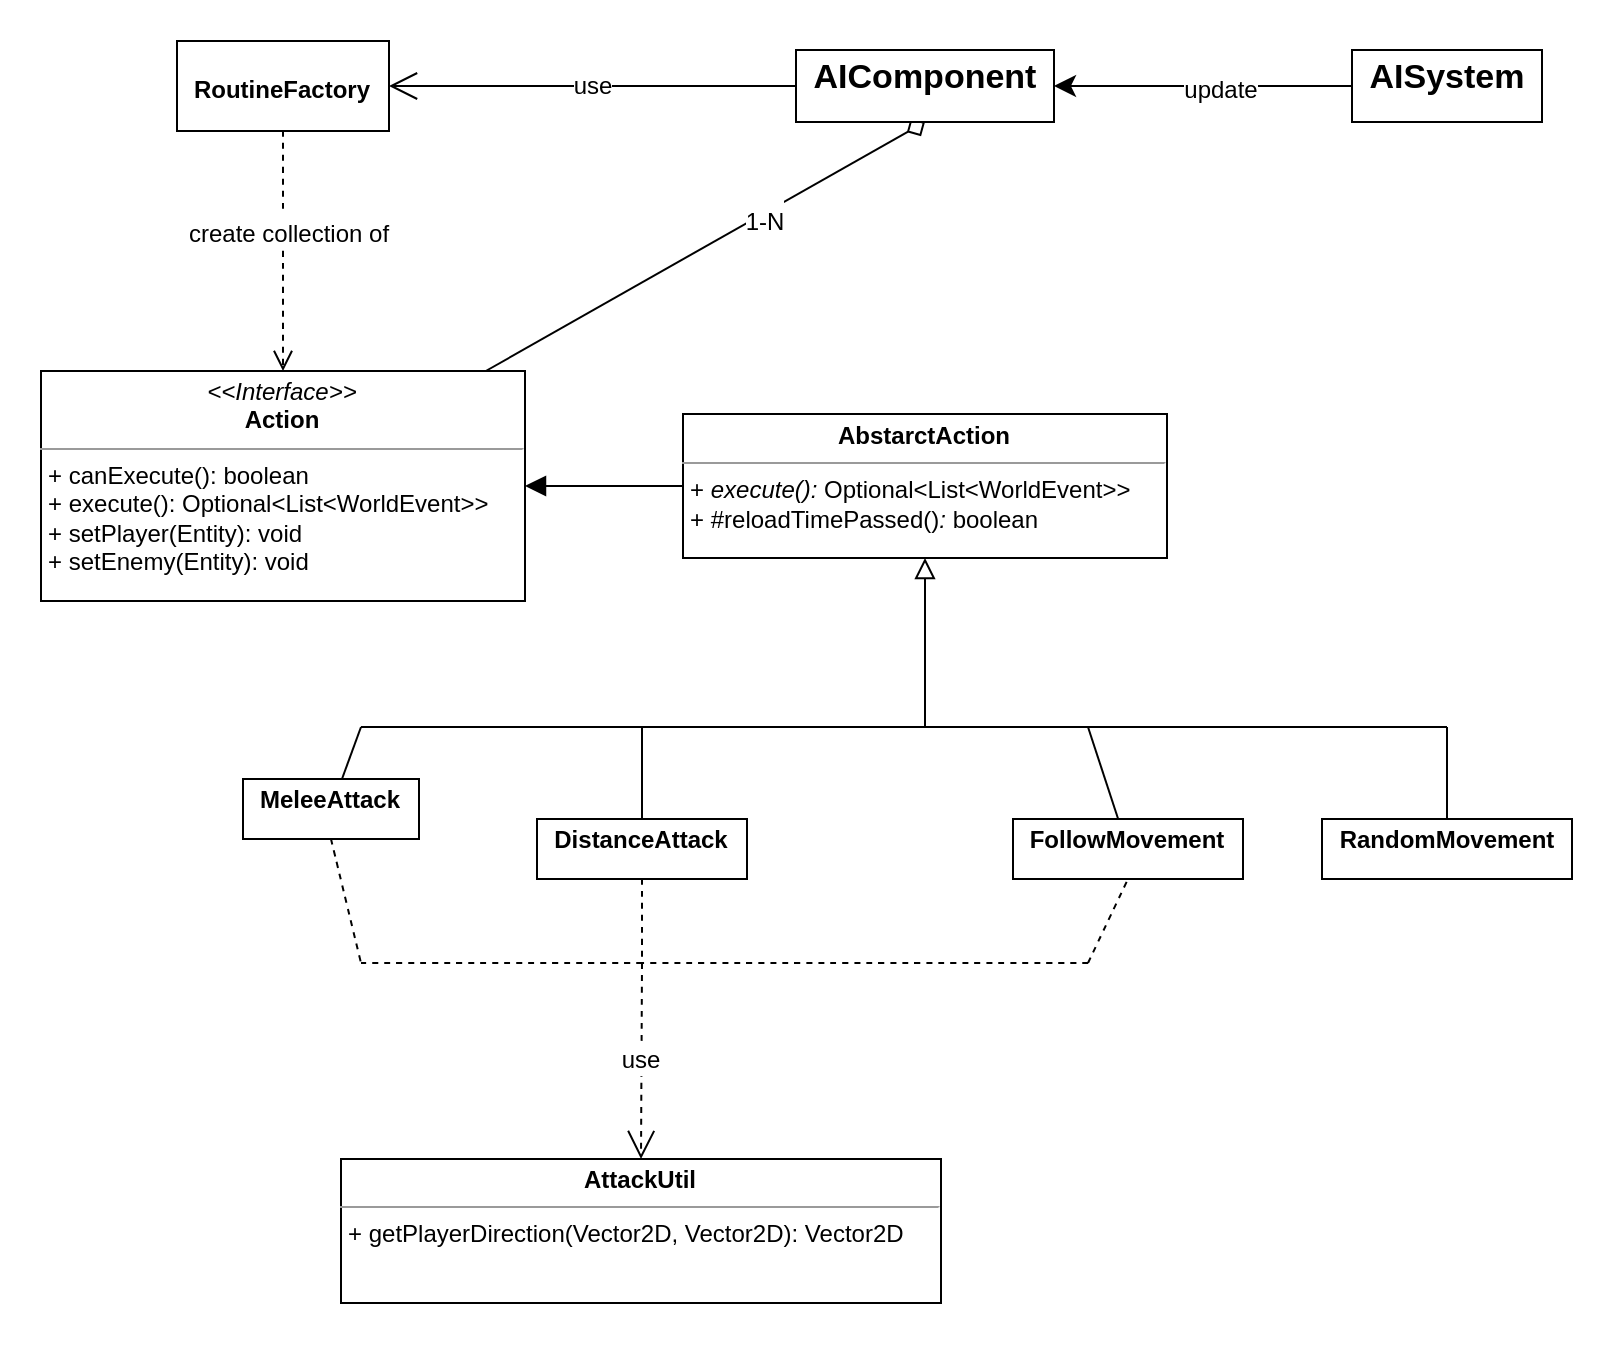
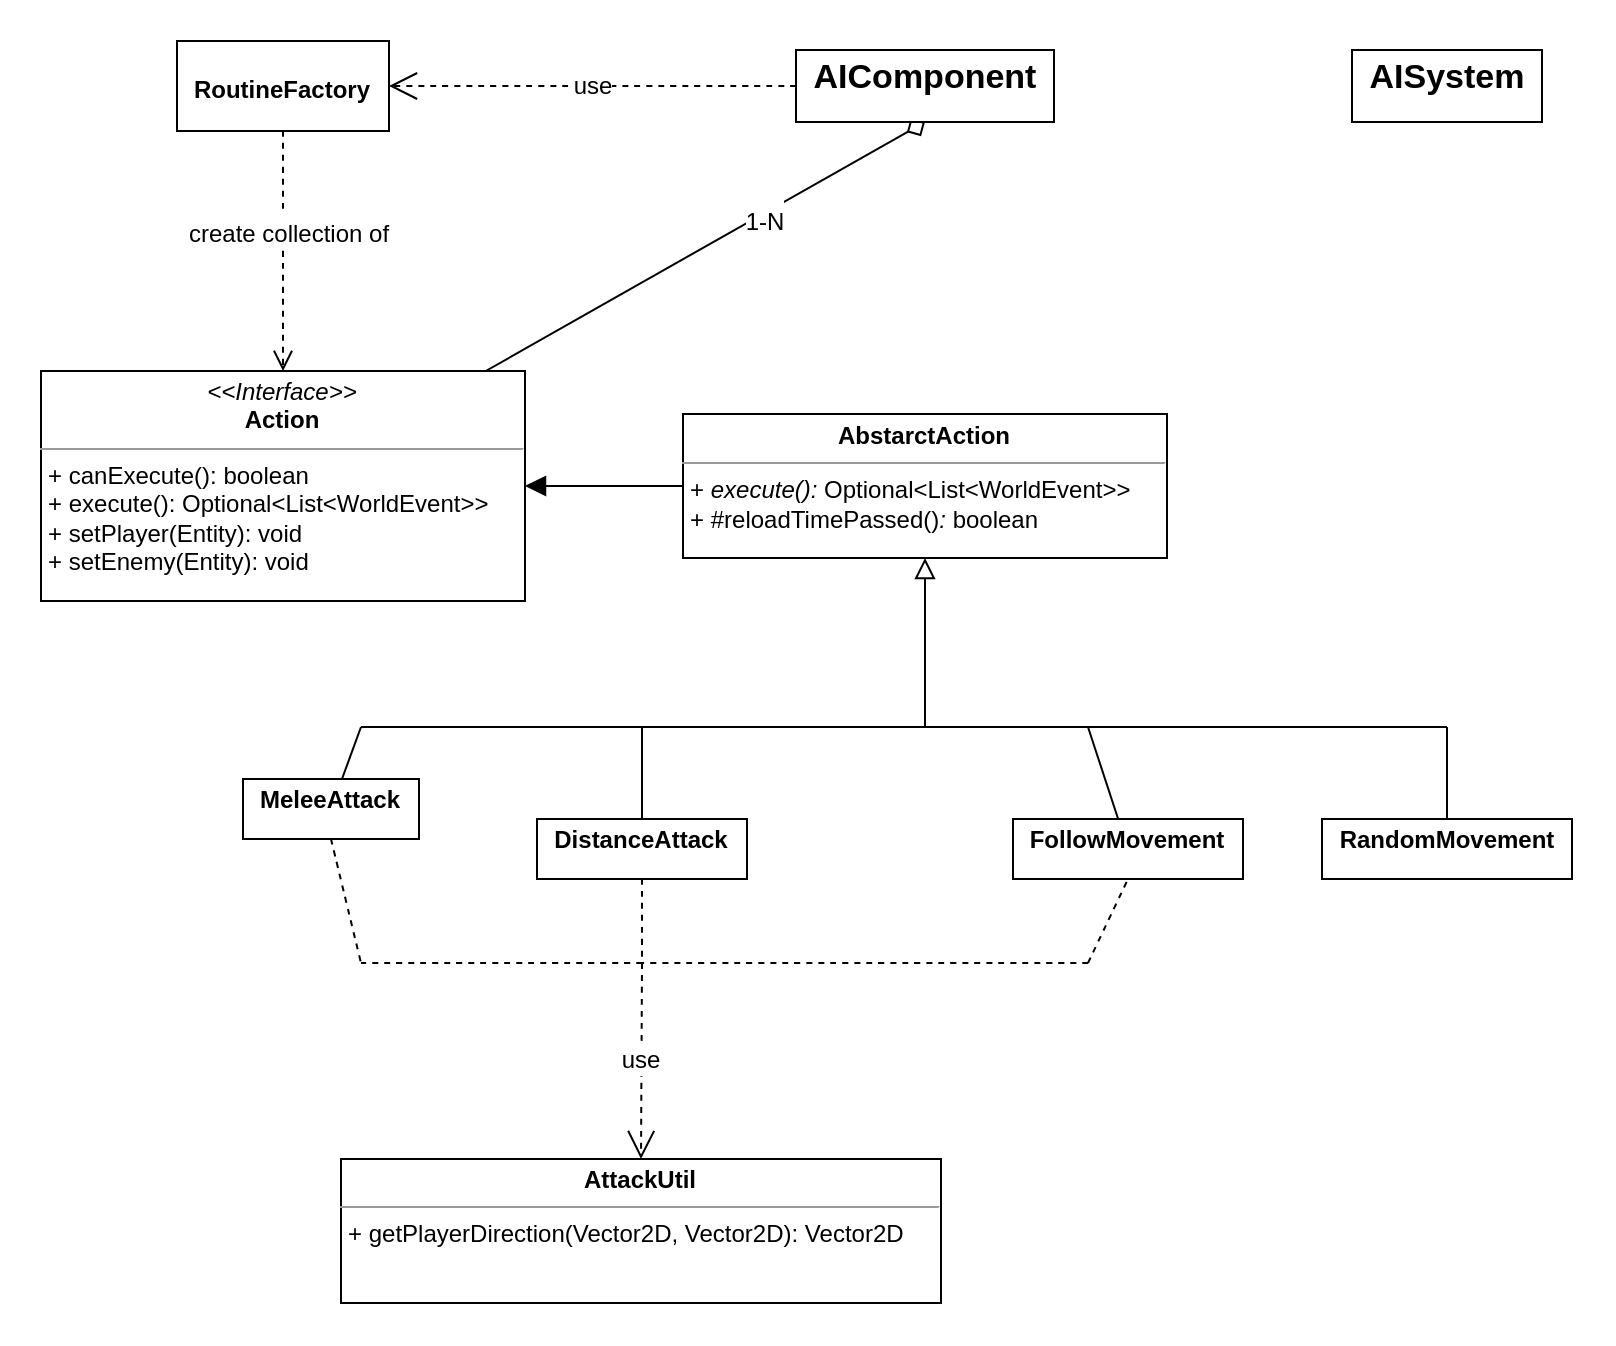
  <mxCell id="0" />
  <mxCell id="1" parent="0" />
  <mxCell id="2" style="edgeStyle=none;rounded=0;orthogonalLoop=1;jettySize=auto;html=1;entryX=0.5;entryY=1;entryDx=0;entryDy=0;fontSize=12;startSize=8;endSize=8;endArrow=diamond;endFill=0;strokeColor=default;" parent="1" source="4" target="38" edge="1"><mxGeometry relative="1" as="geometry"><Array as="points" /></mxGeometry></mxCell>
  <mxCell id="3" value="&lt;font style=&quot;font-size: 12px;&quot;&gt;1-N&lt;/font&gt;" style="edgeLabel;html=1;align=center;verticalAlign=middle;resizable=0;points=[];fontSize=16;" parent="2" vertex="1" connectable="0"><mxGeometry x="0.259" y="-2" relative="1" as="geometry"><mxPoint as="offset" /></mxGeometry></mxCell>
  <mxCell id="4" value="&lt;p style=&quot;margin:0px;margin-top:4px;text-align:center;&quot;&gt;&lt;i&gt;&amp;lt;&amp;lt;Interface&amp;gt;&amp;gt;&lt;/i&gt;&lt;br&gt;&lt;b&gt;Action&lt;/b&gt;&lt;/p&gt;&lt;hr size=&quot;1&quot;&gt;&lt;p style=&quot;margin:0px;margin-left:4px;&quot;&gt;+ canExecute(): boolean&lt;br&gt;+ execute():&amp;nbsp;Optional&amp;lt;List&amp;lt;WorldEvent&amp;gt;&amp;gt;&lt;br&gt;&lt;/p&gt;&lt;p style=&quot;margin:0px;margin-left:4px;&quot;&gt;+ setPlayer(Entity): void&lt;/p&gt;&lt;p style=&quot;margin:0px;margin-left:4px;&quot;&gt;+ setEnemy(Entity): void&lt;/p&gt;" style="verticalAlign=top;align=left;overflow=fill;fontSize=12;fontFamily=Helvetica;html=1;whiteSpace=wrap;rounded=0;" parent="1" vertex="1"><mxGeometry x="20" y="185" width="242" height="115" as="geometry" /></mxCell>
  <mxCell id="5" style="edgeStyle=none;curved=1;rounded=0;orthogonalLoop=1;jettySize=auto;html=1;fontSize=12;startSize=8;endSize=8;entryX=1;entryY=0.5;entryDx=0;entryDy=0;endArrow=block;endFill=1;" parent="1" source="6" target="4" edge="1"><mxGeometry relative="1" as="geometry"><mxPoint x="273" y="245" as="targetPoint" /></mxGeometry></mxCell>
  <mxCell id="6" value="&lt;p style=&quot;margin:0px;margin-top:4px;text-align:center;&quot;&gt;&lt;b&gt;AbstarctAction&lt;/b&gt;&lt;/p&gt;&lt;hr size=&quot;1&quot;&gt;&lt;p style=&quot;margin:0px;margin-left:4px;&quot;&gt;+&lt;i&gt; execute():&amp;nbsp;&lt;/i&gt;Optional&amp;lt;List&amp;lt;WorldEvent&amp;gt;&amp;gt;&lt;br&gt;&lt;/p&gt;&lt;p style=&quot;margin:0px;margin-left:4px;&quot;&gt;+&lt;i&gt;&amp;nbsp;&lt;/i&gt;#reloadTimePassed()&lt;i&gt;: &lt;/i&gt;boolean&lt;/p&gt;" style="verticalAlign=top;align=left;overflow=fill;fontSize=12;fontFamily=Helvetica;html=1;whiteSpace=wrap;" parent="1" vertex="1"><mxGeometry x="341" y="206.5" width="242" height="72" as="geometry" /></mxCell>
  <mxCell id="7" style="edgeStyle=none;curved=1;rounded=0;orthogonalLoop=1;jettySize=auto;html=1;entryX=0.7;entryY=1.05;entryDx=0;entryDy=0;entryPerimeter=0;fontSize=12;startSize=8;endSize=8;endArrow=none;endFill=0;" parent="1" source="8" target="16" edge="1"><mxGeometry relative="1" as="geometry" /></mxCell>
  <mxCell id="8" value="&lt;p style=&quot;margin:0px;margin-top:4px;text-align:center;&quot;&gt;&lt;b&gt;MeleeAttack&lt;/b&gt;&lt;/p&gt;" style="verticalAlign=top;align=left;overflow=fill;fontSize=12;fontFamily=Helvetica;html=1;whiteSpace=wrap;" parent="1" vertex="1"><mxGeometry x="121" y="389" width="88" height="30" as="geometry" /></mxCell>
  <mxCell id="9" style="edgeStyle=none;curved=1;rounded=0;orthogonalLoop=1;jettySize=auto;html=1;entryX=0.65;entryY=0.95;entryDx=0;entryDy=0;entryPerimeter=0;fontSize=12;startSize=8;endSize=8;endArrow=none;endFill=0;" parent="1" source="10" target="21" edge="1"><mxGeometry relative="1" as="geometry" /></mxCell>
  <mxCell id="10" value="&lt;p style=&quot;margin:0px;margin-top:4px;text-align:center;&quot;&gt;&lt;b&gt;RandomMovement&lt;/b&gt;&lt;/p&gt;" style="verticalAlign=top;align=left;overflow=fill;fontSize=12;fontFamily=Helvetica;html=1;whiteSpace=wrap;" parent="1" vertex="1"><mxGeometry x="660.5" y="409" width="125" height="30" as="geometry" /></mxCell>
  <mxCell id="11" style="edgeStyle=none;curved=1;rounded=0;orthogonalLoop=1;jettySize=auto;html=1;entryX=0.8;entryY=0.6;entryDx=0;entryDy=0;entryPerimeter=0;fontSize=12;startSize=8;endSize=8;endArrow=none;endFill=0;" parent="1" source="12" target="18" edge="1"><mxGeometry relative="1" as="geometry" /></mxCell>
  <mxCell id="12" value="&lt;p style=&quot;margin:0px;margin-top:4px;text-align:center;&quot;&gt;&lt;b&gt;DistanceAttack&lt;/b&gt;&lt;/p&gt;" style="verticalAlign=top;align=left;overflow=fill;fontSize=12;fontFamily=Helvetica;html=1;whiteSpace=wrap;" parent="1" vertex="1"><mxGeometry x="268" y="409" width="105" height="30" as="geometry" /></mxCell>
  <mxCell id="13" style="edgeStyle=none;curved=1;rounded=0;orthogonalLoop=1;jettySize=auto;html=1;fontSize=12;startSize=8;endSize=8;endArrow=none;endFill=0;entryX=0.775;entryY=0.75;entryDx=0;entryDy=0;entryPerimeter=0;" parent="1" source="14" edge="1" target="20"><mxGeometry relative="1" as="geometry"><mxPoint x="643" y="363" as="targetPoint" /></mxGeometry></mxCell>
  <mxCell id="14" value="&lt;p style=&quot;margin:0px;margin-top:4px;text-align:center;&quot;&gt;&lt;b&gt;FollowMovement&lt;/b&gt;&lt;/p&gt;" style="verticalAlign=top;align=left;overflow=fill;fontSize=12;fontFamily=Helvetica;html=1;whiteSpace=wrap;" parent="1" vertex="1"><mxGeometry x="506" y="409" width="115" height="30" as="geometry" /></mxCell>
  <mxCell id="15" style="edgeStyle=none;curved=1;rounded=0;orthogonalLoop=1;jettySize=auto;html=1;fontSize=12;startSize=8;endSize=8;endArrow=none;endFill=0;" parent="1" source="16" target="18" edge="1"><mxGeometry relative="1" as="geometry" /></mxCell>
  <mxCell id="16" value="" style="shape=waypoint;sketch=0;size=6;pointerEvents=1;points=[];fillColor=none;resizable=0;rotatable=0;perimeter=centerPerimeter;snapToPoint=1;fontSize=16;strokeColor=none;" parent="1" vertex="1"><mxGeometry x="170" y="353" width="20" height="20" as="geometry" /></mxCell>
  <mxCell id="17" style="edgeStyle=none;curved=1;rounded=0;orthogonalLoop=1;jettySize=auto;html=1;entryX=0.3;entryY=0.5;entryDx=0;entryDy=0;entryPerimeter=0;fontSize=12;startSize=8;endSize=8;endArrow=none;endFill=0;" parent="1" source="18" target="23" edge="1"><mxGeometry relative="1" as="geometry" /></mxCell>
  <mxCell id="18" value="" style="shape=waypoint;sketch=0;size=6;pointerEvents=1;points=[];fillColor=none;resizable=0;rotatable=0;perimeter=centerPerimeter;snapToPoint=1;fontSize=16;strokeColor=none;" parent="1" vertex="1"><mxGeometry x="310.5" y="353" width="20" height="20" as="geometry" /></mxCell>
  <mxCell id="19" style="edgeStyle=none;curved=1;rounded=0;orthogonalLoop=1;jettySize=auto;html=1;fontSize=12;startSize=8;endSize=8;endArrow=none;endFill=0;" parent="1" source="20" target="21" edge="1"><mxGeometry relative="1" as="geometry" /></mxCell>
  <mxCell id="20" value="" style="shape=waypoint;sketch=0;size=6;pointerEvents=1;points=[];fillColor=none;resizable=0;rotatable=0;perimeter=centerPerimeter;snapToPoint=1;fontSize=16;strokeColor=none;" parent="1" vertex="1"><mxGeometry x="533.5" y="353" width="20" height="20" as="geometry" /></mxCell>
  <mxCell id="21" value="" style="shape=waypoint;sketch=0;size=6;pointerEvents=1;points=[];fillColor=none;resizable=0;rotatable=0;perimeter=centerPerimeter;snapToPoint=1;fontSize=16;strokeColor=none;" parent="1" vertex="1"><mxGeometry x="713" y="353" width="20" height="20" as="geometry" /></mxCell>
  <mxCell id="22" style="edgeStyle=none;curved=1;rounded=0;orthogonalLoop=1;jettySize=auto;html=1;fontSize=12;startSize=8;endSize=8;entryX=0.5;entryY=1;entryDx=0;entryDy=0;endArrow=block;endFill=0;" parent="1" source="23" target="6" edge="1"><mxGeometry relative="1" as="geometry"><mxPoint x="480" y="305" as="targetPoint" /></mxGeometry></mxCell>
  <mxCell id="23" value="" style="shape=waypoint;sketch=0;size=6;pointerEvents=1;points=[];fillColor=none;resizable=0;rotatable=0;perimeter=centerPerimeter;snapToPoint=1;fontSize=16;strokeColor=none;" parent="1" vertex="1"><mxGeometry x="452" y="353" width="20" height="20" as="geometry" /></mxCell>
  <mxCell id="24" style="edgeStyle=none;curved=1;rounded=0;orthogonalLoop=1;jettySize=auto;html=1;fontSize=12;startSize=8;endSize=8;endArrow=none;endFill=0;" parent="1" target="23" edge="1"><mxGeometry relative="1" as="geometry"><mxPoint x="643" y="363" as="sourcePoint" /><mxPoint x="538" y="377" as="targetPoint" /></mxGeometry></mxCell>
  <mxCell id="25" value="&lt;p style=&quot;margin:0px;margin-top:4px;text-align:center;&quot;&gt;&lt;b&gt;AttackUtil&lt;/b&gt;&lt;/p&gt;&lt;hr size=&quot;1&quot;&gt;&lt;p style=&quot;margin:0px;margin-left:4px;&quot;&gt;+ getPlayerDirection(Vector2D, Vector2D):&amp;nbsp;Vector2D&lt;/p&gt;&lt;p style=&quot;margin:0px;margin-left:4px;&quot;&gt;&lt;br&gt;&lt;/p&gt;" style="verticalAlign=top;align=left;overflow=fill;fontSize=12;fontFamily=Helvetica;html=1;whiteSpace=wrap;" parent="1" vertex="1"><mxGeometry x="170" y="579" width="300" height="72" as="geometry" /></mxCell>
  <mxCell id="26" value="use" style="endArrow=open;endSize=12;dashed=1;html=1;rounded=0;fontSize=12;curved=1;entryX=0.5;entryY=0;entryDx=0;entryDy=0;exitX=0.275;exitY=0.8;exitDx=0;exitDy=0;exitPerimeter=0;" parent="1" source="28" target="25" edge="1"><mxGeometry width="160" relative="1" as="geometry"><mxPoint x="375" y="558" as="sourcePoint" /><mxPoint x="322" y="603" as="targetPoint" /></mxGeometry></mxCell>
  <mxCell id="27" value="" style="shape=waypoint;sketch=0;size=6;pointerEvents=1;points=[];fillColor=none;resizable=0;rotatable=0;perimeter=centerPerimeter;snapToPoint=1;fontSize=16;strokeColor=none;" parent="1" vertex="1"><mxGeometry x="170" y="471" width="20" height="20" as="geometry" /></mxCell>
  <mxCell id="28" value="" style="shape=waypoint;sketch=0;size=6;pointerEvents=1;points=[];fillColor=none;resizable=0;rotatable=0;perimeter=centerPerimeter;snapToPoint=1;fontSize=16;strokeColor=none;" parent="1" vertex="1"><mxGeometry x="310.5" y="471" width="20" height="20" as="geometry" /></mxCell>
  <mxCell id="29" value="" style="shape=waypoint;sketch=0;size=6;pointerEvents=1;points=[];fillColor=none;resizable=0;rotatable=0;perimeter=centerPerimeter;snapToPoint=1;fontSize=16;strokeColor=none;" parent="1" vertex="1"><mxGeometry x="533.5" y="471" width="20" height="20" as="geometry" /></mxCell>
  <mxCell id="30" value="" style="endArrow=none;dashed=1;html=1;rounded=0;fontSize=12;startSize=8;endSize=8;curved=1;entryX=0.5;entryY=1;entryDx=0;entryDy=0;exitX=0.275;exitY=0.4;exitDx=0;exitDy=0;exitPerimeter=0;" parent="1" source="29" target="14" edge="1"><mxGeometry width="50" height="50" relative="1" as="geometry"><mxPoint x="551" y="602" as="sourcePoint" /><mxPoint x="601" y="552" as="targetPoint" /></mxGeometry></mxCell>
  <mxCell id="31" value="" style="endArrow=none;dashed=1;html=1;rounded=0;fontSize=12;startSize=8;endSize=8;curved=1;entryX=0.7;entryY=0.55;entryDx=0;entryDy=0;exitX=0.375;exitY=0.75;exitDx=0;exitDy=0;exitPerimeter=0;entryPerimeter=0;" parent="1" source="29" target="28" edge="1"><mxGeometry width="50" height="50" relative="1" as="geometry"><mxPoint x="653" y="582" as="sourcePoint" /><mxPoint x="653" y="476" as="targetPoint" /></mxGeometry></mxCell>
  <mxCell id="32" value="" style="endArrow=none;dashed=1;html=1;rounded=0;fontSize=12;startSize=8;endSize=8;curved=1;exitX=0.275;exitY=0.6;exitDx=0;exitDy=0;exitPerimeter=0;entryX=0.7;entryY=0.7;entryDx=0;entryDy=0;entryPerimeter=0;" parent="1" source="28" target="27" edge="1"><mxGeometry width="50" height="50" relative="1" as="geometry"><mxPoint x="403" y="582" as="sourcePoint" /><mxPoint x="295" y="582" as="targetPoint" /></mxGeometry></mxCell>
  <mxCell id="33" value="" style="endArrow=none;dashed=1;html=1;rounded=0;fontSize=12;startSize=8;endSize=8;curved=1;exitX=0.5;exitY=1;exitDx=0;exitDy=0;entryX=0.75;entryY=0.55;entryDx=0;entryDy=0;entryPerimeter=0;" parent="1" source="8" target="27" edge="1"><mxGeometry width="50" height="50" relative="1" as="geometry"><mxPoint x="295" y="624" as="sourcePoint" /><mxPoint x="183" y="615" as="targetPoint" /></mxGeometry></mxCell>
  <mxCell id="34" value="" style="endArrow=none;dashed=1;html=1;rounded=0;fontSize=12;startSize=8;endSize=8;curved=1;exitX=0.5;exitY=1;exitDx=0;exitDy=0;entryX=1;entryY=0.05;entryDx=0;entryDy=0;entryPerimeter=0;" parent="1" source="12" target="28" edge="1"><mxGeometry width="50" height="50" relative="1" as="geometry"><mxPoint x="350" y="438" as="sourcePoint" /><mxPoint x="400" y="388" as="targetPoint" /></mxGeometry></mxCell>
  <mxCell id="35" style="edgeStyle=none;curved=1;rounded=0;orthogonalLoop=1;jettySize=auto;html=1;entryX=0.5;entryY=0;entryDx=0;entryDy=0;fontSize=12;startSize=8;endSize=8;dashed=1;endArrow=open;endFill=0;" parent="1" source="37" target="4" edge="1"><mxGeometry relative="1" as="geometry"><Array as="points"><mxPoint x="141" y="104" /></Array></mxGeometry></mxCell>
  <mxCell id="36" value="&lt;font style=&quot;font-size: 12px;&quot;&gt;create collection of&lt;/font&gt;" style="edgeLabel;html=1;align=center;verticalAlign=middle;resizable=0;points=[];fontSize=16;" parent="35" vertex="1" connectable="0"><mxGeometry x="-0.178" y="2" relative="1" as="geometry"><mxPoint as="offset" /></mxGeometry></mxCell>
  <mxCell id="37" value="&lt;p style=&quot;margin:0px;margin-top:4px;text-align:center;&quot;&gt;&lt;br&gt;&lt;b&gt;RoutineFactory&lt;/b&gt;&lt;/p&gt;" style="verticalAlign=top;align=left;overflow=fill;fontSize=12;fontFamily=Helvetica;html=1;whiteSpace=wrap;" parent="1" vertex="1"><mxGeometry x="88" y="20" width="106" height="45" as="geometry" /></mxCell>
  <mxCell id="38" value="&lt;p style=&quot;margin:0px;margin-top:4px;text-align:center;&quot;&gt;&lt;b&gt;&lt;font style=&quot;font-size: 17px;&quot;&gt;AIComponent&lt;/font&gt;&lt;/b&gt;&lt;/p&gt;" style="verticalAlign=top;align=left;overflow=fill;fontSize=12;fontFamily=Helvetica;html=1;whiteSpace=wrap;" parent="1" vertex="1"><mxGeometry x="397.5" y="24.5" width="129" height="36" as="geometry" /></mxCell>
- <mxCell id="39" style="edgeStyle=none;curved=1;rounded=0;orthogonalLoop=1;jettySize=auto;html=1;entryX=1;entryY=0.5;entryDx=0;entryDy=0;fontSize=12;startSize=8;endSize=8;" parent="1" source="41" target="38" edge="1"><mxGeometry relative="1" as="geometry"><Array as="points" /></mxGeometry></mxCell>
- <mxCell id="40" value="&lt;font style=&quot;font-size: 12px;&quot;&gt;update&lt;/font&gt;" style="edgeLabel;html=1;align=center;verticalAlign=middle;resizable=0;points=[];fontSize=16;" parent="39" vertex="1" connectable="0"><mxGeometry x="-0.387" y="2" relative="1" as="geometry"><mxPoint x="-20" y="-2" as="offset" /></mxGeometry></mxCell>
  <mxCell id="41" value="&lt;p style=&quot;margin:0px;margin-top:4px;text-align:center;&quot;&gt;&lt;b&gt;&lt;font style=&quot;font-size: 17px;&quot;&gt;AISystem&lt;/font&gt;&lt;/b&gt;&lt;/p&gt;" style="verticalAlign=top;align=left;overflow=fill;fontSize=12;fontFamily=Helvetica;html=1;whiteSpace=wrap;" parent="1" vertex="1"><mxGeometry x="675.5" y="24.5" width="95" height="36" as="geometry" /></mxCell>
- <mxCell id="42" value="use" style="endArrow=open;endSize=12;dashed=0;html=1;rounded=0;fontSize=12;curved=1;exitX=0;exitY=0.5;exitDx=0;exitDy=0;entryX=1;entryY=0.5;entryDx=0;entryDy=0;" edge="1" parent="1" source="38" target="37"><mxGeometry width="160" relative="1" as="geometry"><mxPoint x="230.5" y="72" as="sourcePoint" /><mxPoint x="390.5" y="72" as="targetPoint" /></mxGeometry></mxCell>
+ <mxCell id="42" value="use" style="endArrow=open;endSize=12;dashed=1;html=1;rounded=0;fontSize=12;curved=1;exitX=0;exitY=0.5;exitDx=0;exitDy=0;entryX=1;entryY=0.5;entryDx=0;entryDy=0;" edge="1" parent="1" source="38" target="37"><mxGeometry width="160" relative="1" as="geometry"><mxPoint x="230.5" y="72" as="sourcePoint" /><mxPoint x="390.5" y="72" as="targetPoint" /></mxGeometry></mxCell>
